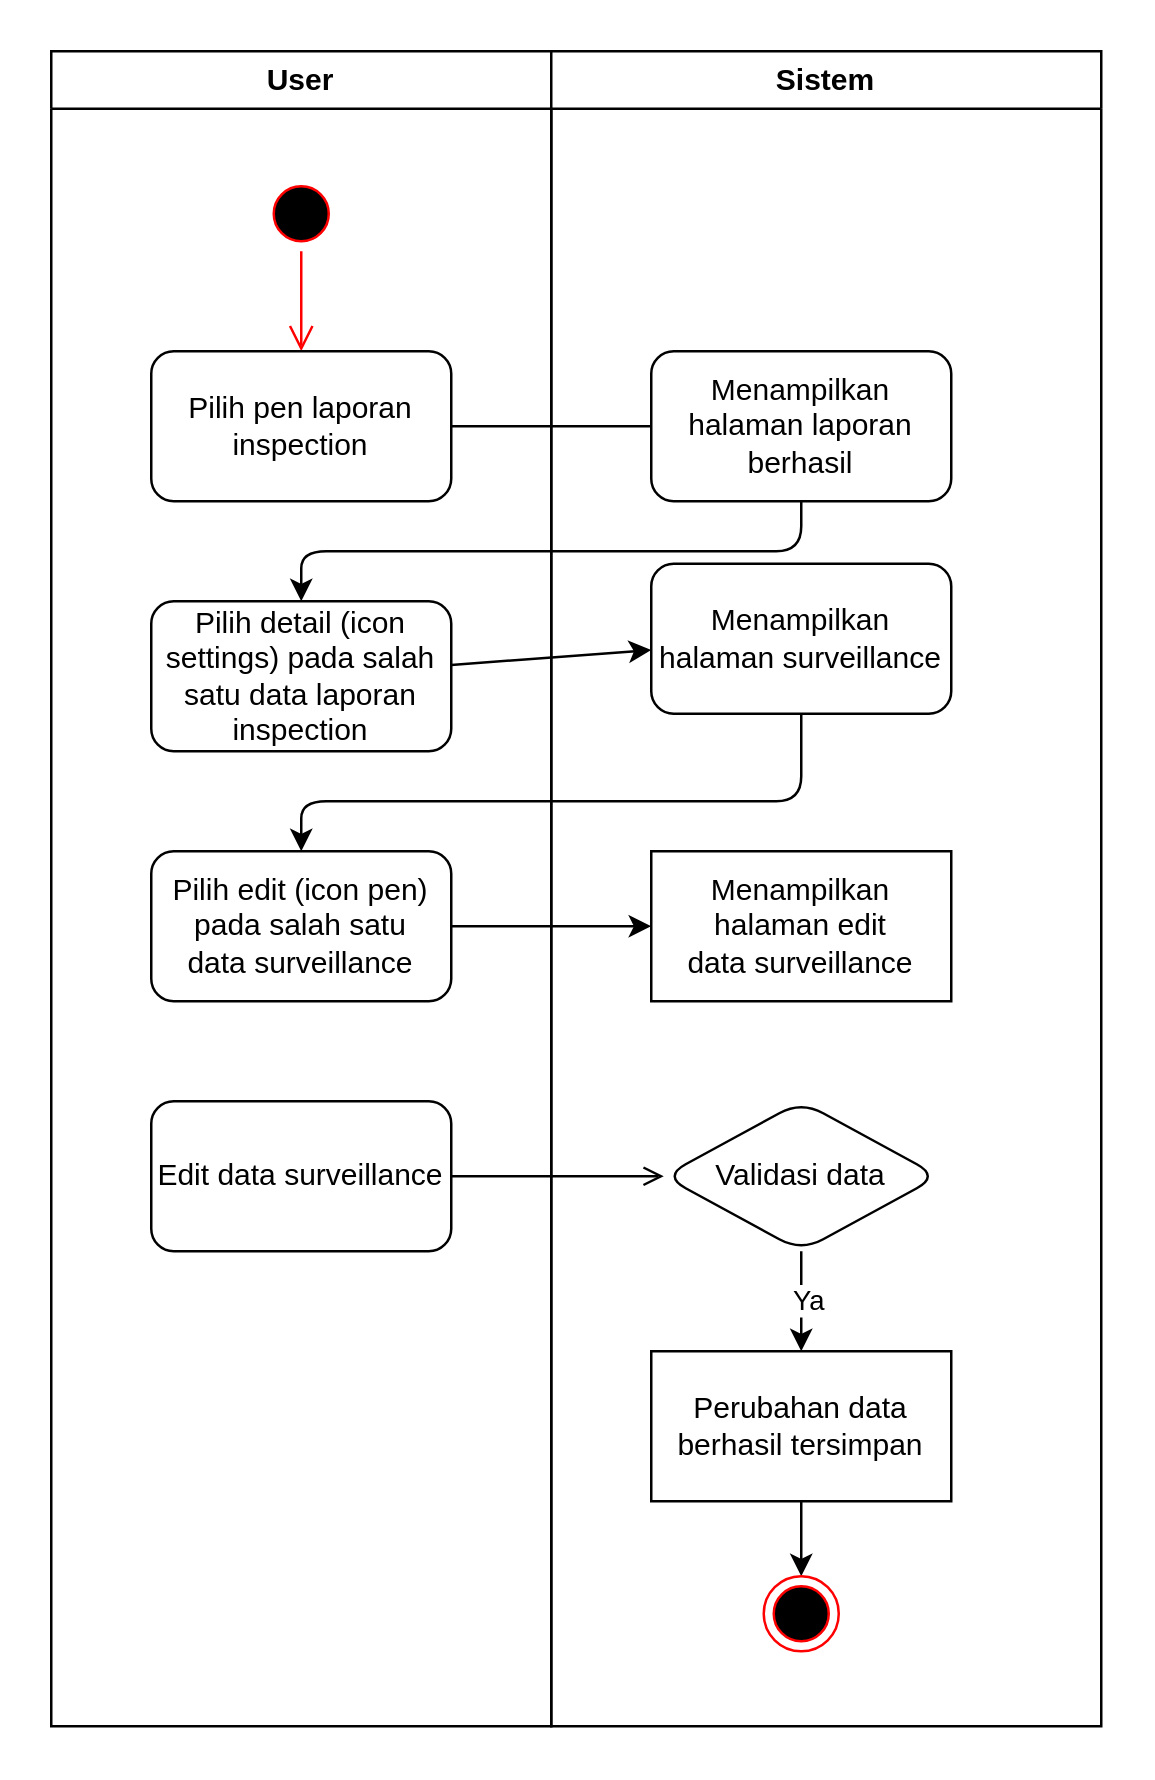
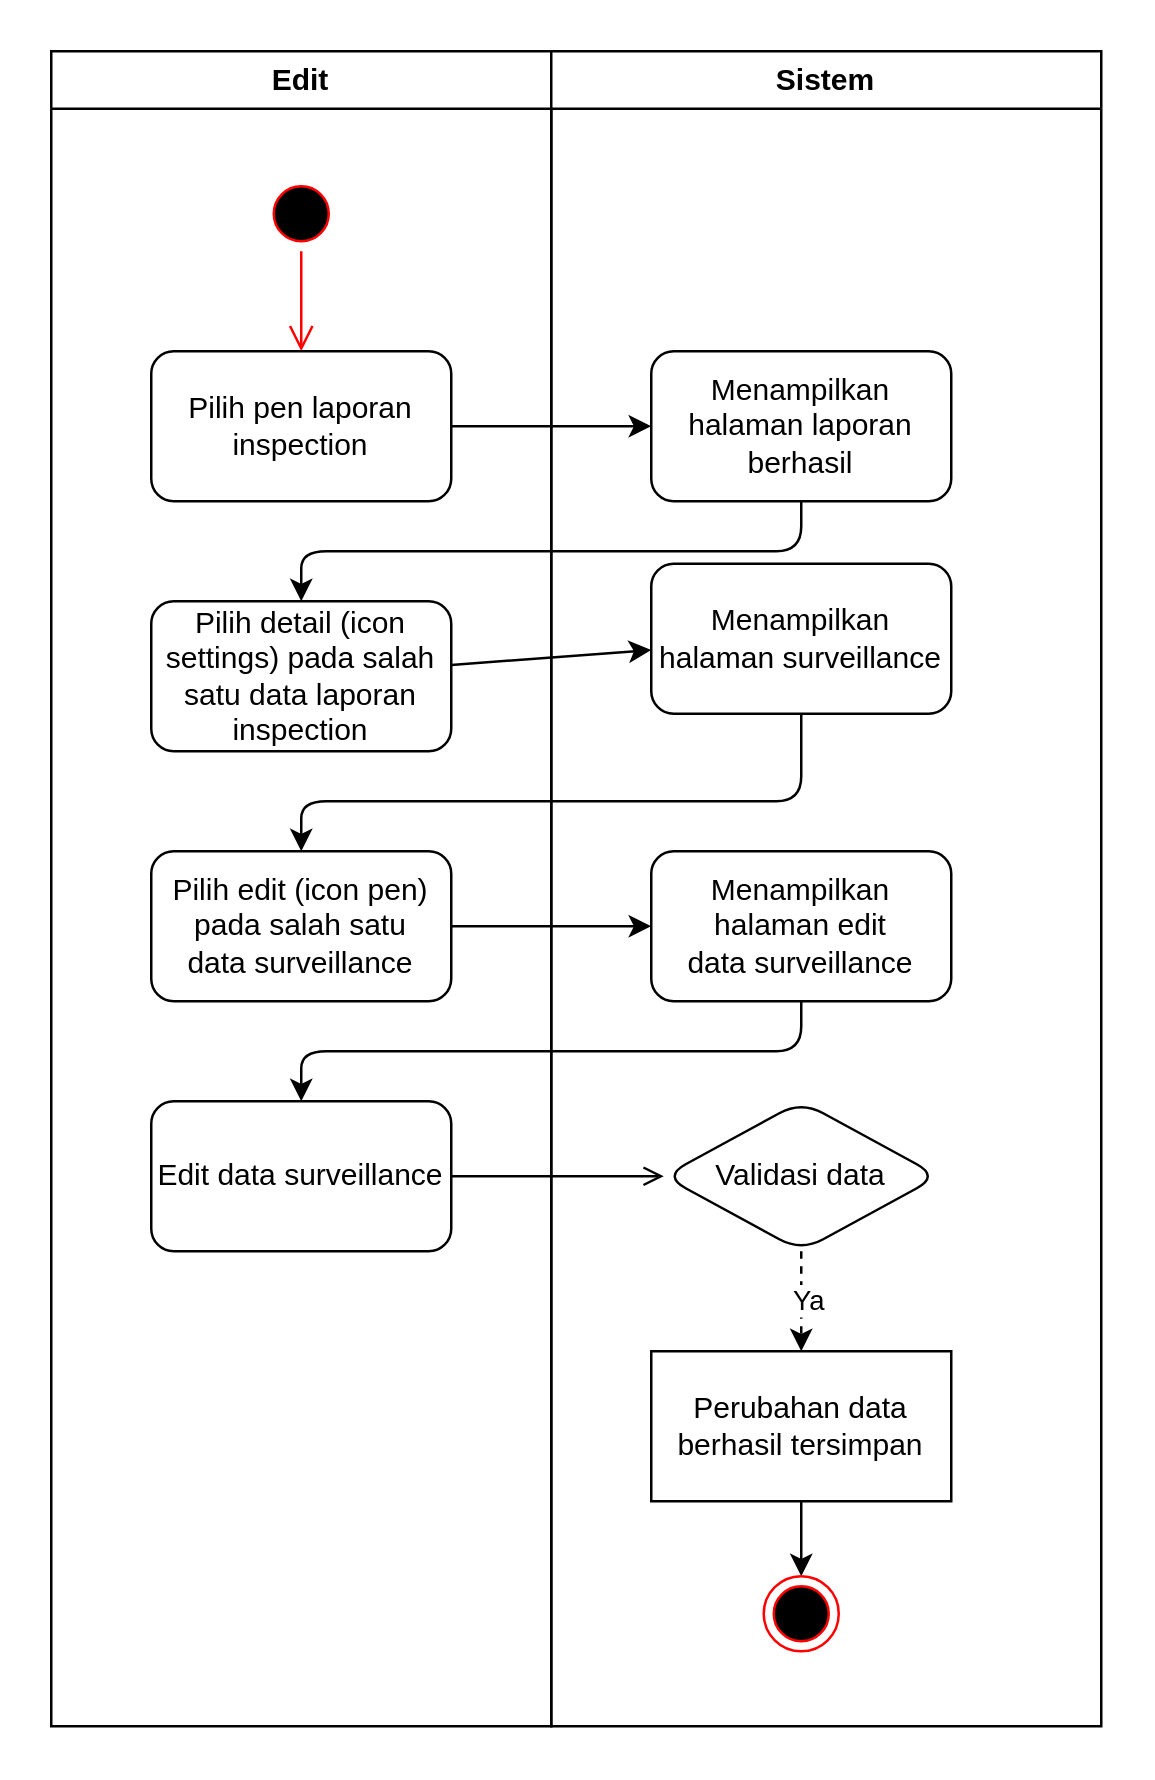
  <mxCell id="0" />
  <mxCell id="1" parent="0" />
- <mxCell id="2" value="User" style="swimlane;whiteSpace=wrap;html=1;" vertex="1" parent="1"><mxGeometry x="20" y="20" width="200" height="670" as="geometry" /></mxCell>
+ <mxCell id="2" value="Edit" style="swimlane;whiteSpace=wrap;html=1;" vertex="1" parent="1"><mxGeometry x="20" y="20" width="200" height="670" as="geometry" /></mxCell>
  <mxCell id="3" value="" style="ellipse;html=1;shape=startState;fillColor=#000000;strokeColor=#ff0000;" vertex="1" parent="2"><mxGeometry x="85" y="50" width="30" height="30" as="geometry" /></mxCell>
  <mxCell id="4" value="" style="edgeStyle=orthogonalEdgeStyle;html=1;verticalAlign=bottom;endArrow=open;endSize=8;strokeColor=#ff0000;entryX=0.5;entryY=0;entryDx=0;entryDy=0;" edge="1" parent="2" source="3" target="5"><mxGeometry relative="1" as="geometry"><mxPoint x="100" y="140" as="targetPoint" /></mxGeometry></mxCell>
  <mxCell id="5" value="Pilih pen laporan inspection" style="rounded=1;whiteSpace=wrap;html=1;" vertex="1" parent="2"><mxGeometry x="40" y="120" width="120" height="60" as="geometry" /></mxCell>
  <mxCell id="6" value="&lt;span style=&quot;color: rgb(0, 0, 0);&quot;&gt;Pilih detail (icon settings) pada salah satu data laporan inspection&lt;/span&gt;" style="rounded=1;whiteSpace=wrap;html=1;" vertex="1" parent="2"><mxGeometry x="40" y="220" width="120" height="60" as="geometry" /></mxCell>
  <mxCell id="7" value="Pilih edit (icon pen) pada salah satu data&amp;nbsp;&lt;span style=&quot;color: rgb(0, 0, 0);&quot;&gt;surveillance&lt;/span&gt;" style="rounded=1;whiteSpace=wrap;html=1;" vertex="1" parent="2"><mxGeometry x="40" y="320" width="120" height="60" as="geometry" /></mxCell>
  <mxCell id="8" value="Edit data&amp;nbsp;&lt;span style=&quot;color: rgb(0, 0, 0);&quot;&gt;surveillance&lt;/span&gt;" style="rounded=1;whiteSpace=wrap;html=1;" vertex="1" parent="2"><mxGeometry x="40" y="420" width="120" height="60" as="geometry" /></mxCell>
  <mxCell id="9" value="Sistem" style="swimlane;whiteSpace=wrap;html=1;" vertex="1" parent="1"><mxGeometry x="220" y="20" width="220" height="670" as="geometry" /></mxCell>
  <mxCell id="10" value="Menampilkan halaman laporan berhasil" style="rounded=1;whiteSpace=wrap;html=1;" vertex="1" parent="9"><mxGeometry x="40" y="120" width="120" height="60" as="geometry" /></mxCell>
  <mxCell id="11" value="Menampilkan halaman surveillance" style="rounded=1;whiteSpace=wrap;html=1;" vertex="1" parent="9"><mxGeometry x="40" y="205" width="120" height="60" as="geometry" /></mxCell>
- <mxCell id="12" value="Menampilkan halaman edit data&amp;nbsp;&lt;span style=&quot;color: rgb(0, 0, 0);&quot;&gt;surveillance&lt;/span&gt;" style="whiteSpace=wrap;html=1;rounded=0;" vertex="1" parent="9"><mxGeometry x="40" y="320" width="120" height="60" as="geometry" /></mxCell>
- <mxCell id="13" value="" style="edgeStyle=none;html=1;" edge="1" parent="9" source="15" target="17"><mxGeometry relative="1" as="geometry" /></mxCell>
+ <mxCell id="12" value="Menampilkan halaman edit data&amp;nbsp;&lt;span style=&quot;color: rgb(0, 0, 0);&quot;&gt;surveillance&lt;/span&gt;" style="rounded=1;whiteSpace=wrap;html=1;" vertex="1" parent="9"><mxGeometry x="40" y="320" width="120" height="60" as="geometry" /></mxCell>
+ <mxCell id="13" value="" style="edgeStyle=none;html=1;dashed=1;" edge="1" parent="9" source="15" target="17"><mxGeometry relative="1" as="geometry" /></mxCell>
  <mxCell id="14" value="Ya" style="edgeLabel;html=1;align=center;verticalAlign=middle;resizable=0;points=[];" vertex="1" connectable="0" parent="13"><mxGeometry x="-0.054" y="2" relative="1" as="geometry"><mxPoint as="offset" /></mxGeometry></mxCell>
  <mxCell id="15" value="Validasi data" style="rhombus;whiteSpace=wrap;html=1;rounded=1;" vertex="1" parent="9"><mxGeometry x="45" y="420" width="110" height="60" as="geometry" /></mxCell>
  <mxCell id="16" value="" style="edgeStyle=none;html=1;" edge="1" parent="9" source="17" target="18"><mxGeometry relative="1" as="geometry" /></mxCell>
  <mxCell id="17" value="Perubahan data berhasil tersimpan" style="whiteSpace=wrap;html=1;rounded=0;" vertex="1" parent="9"><mxGeometry x="40" y="520" width="120" height="60" as="geometry" /></mxCell>
  <mxCell id="18" value="" style="ellipse;html=1;shape=endState;fillColor=#000000;strokeColor=#ff0000;" vertex="1" parent="9"><mxGeometry x="85" y="610" width="30" height="30" as="geometry" /></mxCell>
- <mxCell id="19" value="" style="edgeStyle=none;html=1;endArrow=none;" edge="1" parent="1" source="5" target="10"><mxGeometry relative="1" as="geometry" /></mxCell>
+ <mxCell id="19" value="" style="edgeStyle=none;html=1;" edge="1" parent="1" source="5" target="10"><mxGeometry relative="1" as="geometry" /></mxCell>
  <mxCell id="20" value="" style="edgeStyle=none;html=1;entryX=0.5;entryY=0;entryDx=0;entryDy=0;" edge="1" parent="1" source="10" target="6"><mxGeometry relative="1" as="geometry"><Array as="points"><mxPoint x="320" y="220" /><mxPoint x="120" y="220" /></Array></mxGeometry></mxCell>
  <mxCell id="21" value="" style="edgeStyle=none;html=1;" edge="1" parent="1" source="6" target="11"><mxGeometry relative="1" as="geometry" /></mxCell>
  <mxCell id="22" value="" style="edgeStyle=none;html=1;" edge="1" parent="1" source="11" target="7"><mxGeometry relative="1" as="geometry"><Array as="points"><mxPoint x="320" y="320" /><mxPoint x="120" y="320" /></Array></mxGeometry></mxCell>
  <mxCell id="23" value="" style="edgeStyle=none;html=1;" edge="1" parent="1" source="7" target="12"><mxGeometry relative="1" as="geometry" /></mxCell>
+ <mxCell id="24" value="" style="edgeStyle=none;html=1;entryX=0.5;entryY=0;entryDx=0;entryDy=0;" edge="1" parent="1" source="12" target="8"><mxGeometry relative="1" as="geometry"><Array as="points"><mxPoint x="320" y="420" /><mxPoint x="120" y="420" /></Array></mxGeometry></mxCell>
  <mxCell id="25" value="" style="edgeStyle=none;html=1;endArrow=open;" edge="1" parent="1" source="8" target="15"><mxGeometry relative="1" as="geometry" /></mxCell>
